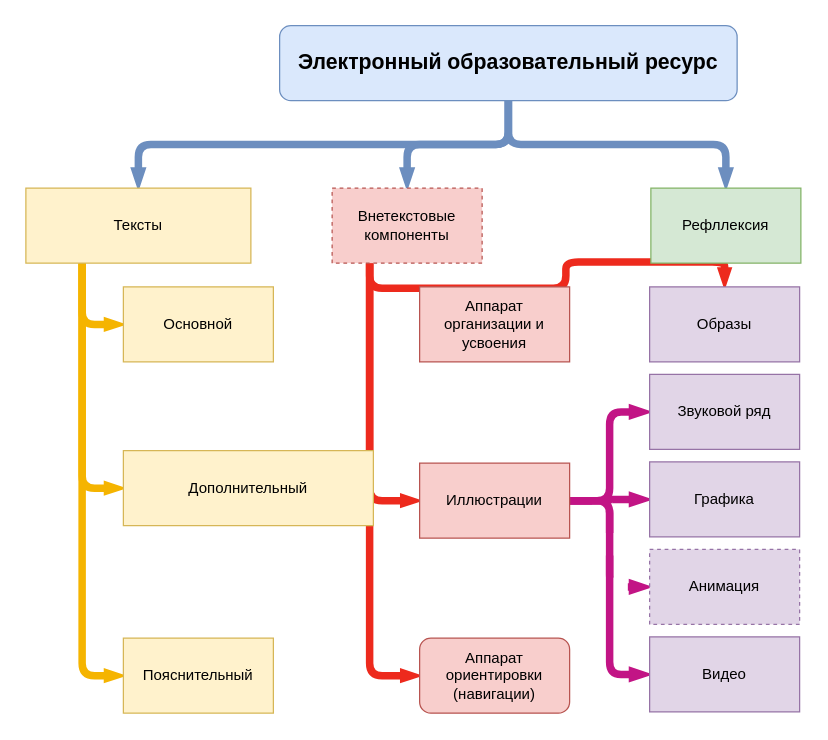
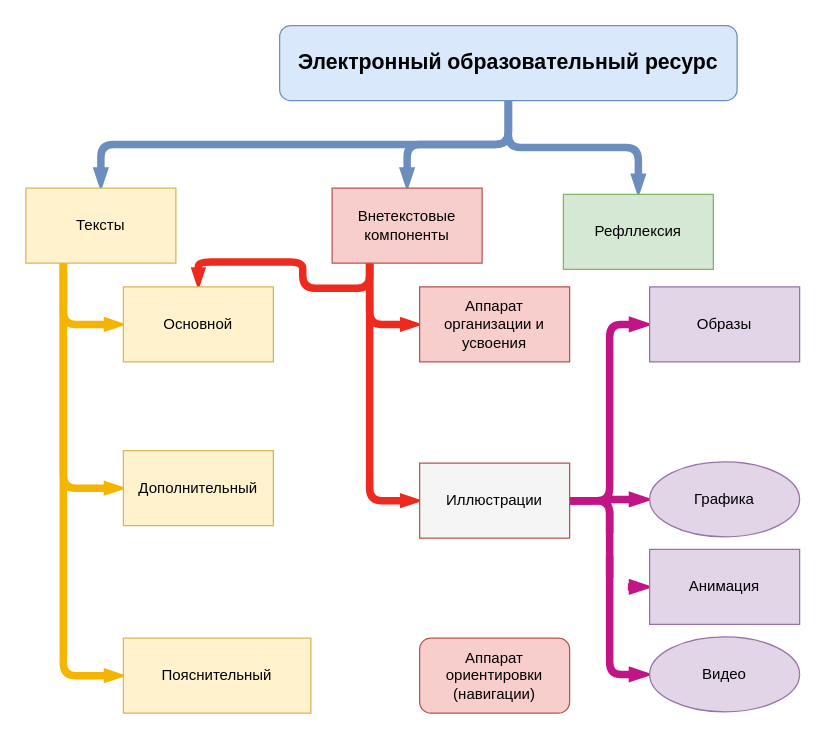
  <mxCell id="0" />
  <mxCell id="1" parent="0" />
  <mxCell id="2" style="edgeStyle=orthogonalEdgeStyle;rounded=1;orthogonalLoop=1;jettySize=auto;html=1;exitX=0.5;exitY=1;exitDx=0;exitDy=0;entryX=0.5;entryY=0;entryDx=0;entryDy=0;endArrow=blockThin;endFill=1;strokeWidth=6;endSize=1;startSize=1;fillColor=#dae8fc;strokeColor=#6c8ebf;" edge="1" parent="1" source="4" target="17"><mxGeometry relative="1" as="geometry" /></mxCell>
  <mxCell id="3" style="edgeStyle=orthogonalEdgeStyle;rounded=1;orthogonalLoop=1;jettySize=auto;html=1;exitX=0.5;exitY=1;exitDx=0;exitDy=0;entryX=0.5;entryY=0;entryDx=0;entryDy=0;endArrow=blockThin;endFill=1;strokeWidth=6;endSize=1;startSize=1;fillColor=#dae8fc;strokeColor=#6c8ebf;" edge="1" parent="1" source="4" target="25"><mxGeometry relative="1" as="geometry" /></mxCell>
  <mxCell id="4" value="Электронный образовательный ресурс" style="rounded=1;whiteSpace=wrap;html=1;fontSize=17;fontStyle=1;fillColor=#dae8fc;strokeColor=#6c8ebf;" vertex="1" parent="1"><mxGeometry x="223" y="20" width="366" height="60" as="geometry" /></mxCell>
  <mxCell id="5" value="&lt;br&gt;" style="edgeStyle=orthogonalEdgeStyle;rounded=1;orthogonalLoop=1;jettySize=auto;html=1;exitX=0.25;exitY=1;exitDx=0;exitDy=0;entryX=0;entryY=0.5;entryDx=0;entryDy=0;strokeWidth=6;endArrow=blockThin;endFill=1;endSize=0;startSize=0;targetPerimeterSpacing=0;fillColor=#f0a30a;strokeColor=#f5b400;" edge="1" parent="1" source="17" target="19"><mxGeometry relative="1" as="geometry" /></mxCell>
  <mxCell id="6" style="edgeStyle=orthogonalEdgeStyle;rounded=1;orthogonalLoop=1;jettySize=auto;html=1;exitX=0.25;exitY=1;exitDx=0;exitDy=0;entryX=0;entryY=0.5;entryDx=0;entryDy=0;strokeWidth=6;endArrow=blockThin;endFill=1;endSize=0;startSize=0;targetPerimeterSpacing=0;fillColor=#f0a30a;strokeColor=#f5b400;" edge="1" parent="1" source="17" target="20"><mxGeometry relative="1" as="geometry" /></mxCell>
  <mxCell id="7" style="edgeStyle=orthogonalEdgeStyle;rounded=1;orthogonalLoop=1;jettySize=auto;html=1;exitX=0.25;exitY=1;exitDx=0;exitDy=0;entryX=0;entryY=0.5;entryDx=0;entryDy=0;strokeWidth=6;endArrow=blockThin;endFill=1;endSize=0;startSize=0;targetPerimeterSpacing=0;fillColor=#f0a30a;strokeColor=#f5b400;" edge="1" parent="1" source="17" target="21"><mxGeometry relative="1" as="geometry" /></mxCell>
  <mxCell id="8" style="edgeStyle=orthogonalEdgeStyle;rounded=1;orthogonalLoop=1;jettySize=auto;html=1;exitX=0.25;exitY=1;exitDx=0;exitDy=0;entryX=0;entryY=0.5;entryDx=0;entryDy=0;endSize=0;strokeWidth=6;startSize=0;endArrow=blockThin;endFill=1;fillColor=#f8cecc;strokeColor=#ed2a1d;gradientColor=#ea6b66;" edge="1" parent="1" source="18" target="22"><mxGeometry relative="1" as="geometry" /></mxCell>
- <mxCell id="9" style="edgeStyle=orthogonalEdgeStyle;rounded=1;orthogonalLoop=1;jettySize=auto;html=1;exitX=0.25;exitY=1;exitDx=0;exitDy=0;endSize=0;strokeWidth=6;startSize=0;endArrow=blockThin;endFill=1;fillColor=#f8cecc;strokeColor=#ed2a1d;gradientColor=#ea6b66;" edge="1" parent="1" source="18" target="26"><mxGeometry relative="1" as="geometry" /></mxCell>
- <mxCell id="10" style="edgeStyle=orthogonalEdgeStyle;rounded=1;orthogonalLoop=1;jettySize=auto;html=1;exitX=0.25;exitY=1;exitDx=0;exitDy=0;entryX=0;entryY=0.5;entryDx=0;entryDy=0;endSize=0;strokeWidth=6;startSize=0;endArrow=blockThin;endFill=1;fillColor=#f8cecc;strokeColor=#ed2a1d;gradientColor=#ea6b66;" edge="1" parent="1" source="18" target="24"><mxGeometry relative="1" as="geometry" /></mxCell>
- <mxCell id="12" style="edgeStyle=orthogonalEdgeStyle;rounded=1;orthogonalLoop=1;jettySize=auto;html=1;exitX=1;exitY=0.5;exitDx=0;exitDy=0;entryX=0;entryY=0.5;entryDx=0;entryDy=0;endArrow=blockThin;endFill=1;strokeWidth=6;endSize=1;startSize=1;fillColor=#e6d0de;gradientColor=#d5739d;strokeColor=#c21485;" edge="1" parent="1" source="22" target="27"><mxGeometry relative="1" as="geometry" /></mxCell>
+ <mxCell id="9" style="edgeStyle=orthogonalEdgeStyle;rounded=1;orthogonalLoop=1;jettySize=auto;html=1;exitX=0.25;exitY=1;exitDx=0;exitDy=0;entryX=0;entryY=0.5;entryDx=0;entryDy=0;endSize=0;strokeWidth=6;startSize=0;endArrow=blockThin;endFill=1;fillColor=#f8cecc;strokeColor=#ed2a1d;gradientColor=#ea6b66;" edge="1" parent="1" source="18" target="23"><mxGeometry relative="1" as="geometry" /></mxCell>
+ <mxCell id="10" style="edgeStyle=orthogonalEdgeStyle;rounded=1;orthogonalLoop=1;jettySize=auto;html=1;exitX=0.25;exitY=1;exitDx=0;exitDy=0;endSize=0;strokeWidth=6;startSize=0;endArrow=blockThin;endFill=1;fillColor=#f8cecc;strokeColor=#ed2a1d;gradientColor=#ea6b66;" edge="1" parent="1" source="18" target="19"><mxGeometry relative="1" as="geometry" /></mxCell>
+ <mxCell id="11" style="edgeStyle=orthogonalEdgeStyle;rounded=1;orthogonalLoop=1;jettySize=auto;html=1;exitX=1;exitY=0.5;exitDx=0;exitDy=0;entryX=0;entryY=0.5;entryDx=0;entryDy=0;endArrow=blockThin;endFill=1;strokeWidth=6;endSize=1;startSize=1;fillColor=#e6d0de;gradientColor=#d5739d;strokeColor=#c21485;" edge="1" parent="1" source="22" target="26"><mxGeometry relative="1" as="geometry" /></mxCell>
  <mxCell id="13" style="edgeStyle=orthogonalEdgeStyle;rounded=1;orthogonalLoop=1;jettySize=auto;html=1;exitX=1;exitY=0.5;exitDx=0;exitDy=0;endArrow=blockThin;endFill=1;strokeWidth=6;endSize=1;startSize=1;fillColor=#e6d0de;gradientColor=#d5739d;strokeColor=#c21485;" edge="1" parent="1" source="22" target="28"><mxGeometry relative="1" as="geometry"><mxPoint x="480" y="410" as="sourcePoint" /><mxPoint x="530" y="380" as="targetPoint" /></mxGeometry></mxCell>
  <mxCell id="14" style="edgeStyle=orthogonalEdgeStyle;rounded=1;orthogonalLoop=1;jettySize=auto;html=1;exitX=1;exitY=0.5;exitDx=0;exitDy=0;entryX=0;entryY=0.5;entryDx=0;entryDy=0;endArrow=blockThin;endFill=1;strokeWidth=6;endSize=1;startSize=1;fillColor=#e6d0de;gradientColor=#d5739d;strokeColor=#c21485;dashed=1;" edge="1" parent="1" source="22" target="29"><mxGeometry relative="1" as="geometry"><mxPoint x="480" y="410" as="sourcePoint" /><mxPoint x="530" y="450" as="targetPoint" /></mxGeometry></mxCell>
  <mxCell id="15" style="edgeStyle=orthogonalEdgeStyle;rounded=1;orthogonalLoop=1;jettySize=auto;html=1;exitX=1;exitY=0.5;exitDx=0;exitDy=0;entryX=0;entryY=0.5;entryDx=0;entryDy=0;endArrow=blockThin;endFill=1;strokeWidth=6;endSize=1;startSize=1;fillColor=#e6d0de;gradientColor=#d5739d;strokeColor=#c21485;" edge="1" parent="1" source="22" target="30"><mxGeometry relative="1" as="geometry"><mxPoint x="480" y="410" as="sourcePoint" /><mxPoint x="530" y="520" as="targetPoint" /></mxGeometry></mxCell>
  <mxCell id="16" style="edgeStyle=orthogonalEdgeStyle;rounded=1;orthogonalLoop=1;jettySize=auto;html=1;exitX=0.5;exitY=1;exitDx=0;exitDy=0;entryX=0.5;entryY=0;entryDx=0;entryDy=0;endArrow=blockThin;endFill=1;strokeWidth=6;endSize=1;startSize=1;fillColor=#dae8fc;strokeColor=#6c8ebf;" edge="1" parent="1" source="4" target="18"><mxGeometry relative="1" as="geometry"><mxPoint x="403" y="90" as="sourcePoint" /><mxPoint x="590" y="160" as="targetPoint" /></mxGeometry></mxCell>
- <mxCell id="17" value="Тексты" style="rounded=0;whiteSpace=wrap;html=1;fillColor=#fff2cc;strokeColor=#d6b656;" vertex="1" parent="1"><mxGeometry x="20" y="150" width="180" height="60" as="geometry" /></mxCell>
- <mxCell id="18" value="Внетекстовые компоненты" style="rounded=0;whiteSpace=wrap;html=1;fillColor=#f8cecc;strokeColor=#b85450;dashed=1;" vertex="1" parent="1"><mxGeometry x="265" y="150" width="120" height="60" as="geometry" /></mxCell>
+ <mxCell id="17" value="Тексты" style="rounded=0;whiteSpace=wrap;html=1;fillColor=#fff2cc;strokeColor=#d6b656;" vertex="1" parent="1"><mxGeometry x="20" y="150" width="120" height="60" as="geometry" /></mxCell>
+ <mxCell id="18" value="Внетекстовые компоненты" style="rounded=0;whiteSpace=wrap;html=1;fillColor=#f8cecc;strokeColor=#b85450;" vertex="1" parent="1"><mxGeometry x="265" y="150" width="120" height="60" as="geometry" /></mxCell>
  <mxCell id="19" value="Основной" style="rounded=0;whiteSpace=wrap;html=1;fillColor=#fff2cc;strokeColor=#d6b656;" vertex="1" parent="1"><mxGeometry x="98" y="229" width="120" height="60" as="geometry" /></mxCell>
- <mxCell id="20" value="Дополнительный" style="rounded=0;whiteSpace=wrap;html=1;fillColor=#fff2cc;strokeColor=#d6b656;" vertex="1" parent="1"><mxGeometry x="98" y="360" width="200" height="60" as="geometry" /></mxCell>
- <mxCell id="21" value="Пояснительный" style="rounded=0;whiteSpace=wrap;html=1;fillColor=#fff2cc;strokeColor=#d6b656;" vertex="1" parent="1"><mxGeometry x="98" y="510" width="120" height="60" as="geometry" /></mxCell>
- <mxCell id="22" value="Иллюстрации" style="rounded=0;whiteSpace=wrap;html=1;fillColor=#f8cecc;strokeColor=#b85450;" vertex="1" parent="1"><mxGeometry x="335" y="370" width="120" height="60" as="geometry" /></mxCell>
+ <mxCell id="20" value="Дополнительный" style="rounded=0;whiteSpace=wrap;html=1;fillColor=#fff2cc;strokeColor=#d6b656;" vertex="1" parent="1"><mxGeometry x="98" y="360" width="120" height="60" as="geometry" /></mxCell>
+ <mxCell id="21" value="Пояснительный" style="rounded=0;whiteSpace=wrap;html=1;fillColor=#fff2cc;strokeColor=#d6b656;" vertex="1" parent="1"><mxGeometry x="98" y="510" width="150" height="60" as="geometry" /></mxCell>
+ <mxCell id="22" value="Иллюстрации" style="rounded=0;whiteSpace=wrap;html=1;fillColor=#f5f5f5;strokeColor=#b85450;" vertex="1" parent="1"><mxGeometry x="335" y="370" width="120" height="60" as="geometry" /></mxCell>
  <mxCell id="23" value="Аппарат организации и усвоения" style="rounded=0;whiteSpace=wrap;html=1;fillColor=#f8cecc;strokeColor=#b85450;" vertex="1" parent="1"><mxGeometry x="335" y="229" width="120" height="60" as="geometry" /></mxCell>
  <mxCell id="24" value="Аппарат ориентировки (навигации)" style="whiteSpace=wrap;html=1;fillColor=#f8cecc;strokeColor=#b85450;rounded=1;" vertex="1" parent="1"><mxGeometry x="335" y="510" width="120" height="60" as="geometry" /></mxCell>
- <mxCell id="25" value="Рефллексия" style="rounded=0;whiteSpace=wrap;html=1;fillColor=#d5e8d4;strokeColor=#82b366;" vertex="1" parent="1"><mxGeometry x="520" y="150" width="120" height="60" as="geometry" /></mxCell>
+ <mxCell id="25" value="Рефллексия" style="rounded=0;whiteSpace=wrap;html=1;fillColor=#d5e8d4;strokeColor=#82b366;" vertex="1" parent="1"><mxGeometry x="450" y="155" width="120" height="60" as="geometry" /></mxCell>
  <mxCell id="26" value="Образы" style="rounded=0;whiteSpace=wrap;html=1;fillColor=#e1d5e7;strokeColor=#9673a6;" vertex="1" parent="1"><mxGeometry x="519" y="229" width="120" height="60" as="geometry" /></mxCell>
- <mxCell id="27" value="Звуковой ряд" style="rounded=0;whiteSpace=wrap;html=1;fillColor=#e1d5e7;strokeColor=#9673a6;" vertex="1" parent="1"><mxGeometry x="519" y="299" width="120" height="60" as="geometry" /></mxCell>
- <mxCell id="28" value="Графика" style="rounded=0;whiteSpace=wrap;html=1;fillColor=#e1d5e7;strokeColor=#9673a6;" vertex="1" parent="1"><mxGeometry x="519" y="369" width="120" height="60" as="geometry" /></mxCell>
- <mxCell id="29" value="Анимация" style="rounded=0;whiteSpace=wrap;html=1;fillColor=#e1d5e7;strokeColor=#9673a6;dashed=1;" vertex="1" parent="1"><mxGeometry x="519" y="439" width="120" height="60" as="geometry" /></mxCell>
- <mxCell id="30" value="Видео" style="rounded=0;whiteSpace=wrap;html=1;fillColor=#e1d5e7;strokeColor=#9673a6;" vertex="1" parent="1"><mxGeometry x="519" y="509" width="120" height="60" as="geometry" /></mxCell>
+ <mxCell id="28" value="Графика" style="ellipse;whiteSpace=wrap;html=1;fillColor=#e1d5e7;strokeColor=#9673a6;" vertex="1" parent="1"><mxGeometry x="519" y="369" width="120" height="60" as="geometry" /></mxCell>
+ <mxCell id="29" value="Анимация" style="rounded=0;whiteSpace=wrap;html=1;fillColor=#e1d5e7;strokeColor=#9673a6;" vertex="1" parent="1"><mxGeometry x="519" y="439" width="120" height="60" as="geometry" /></mxCell>
+ <mxCell id="30" value="Видео" style="ellipse;whiteSpace=wrap;html=1;fillColor=#e1d5e7;strokeColor=#9673a6;" vertex="1" parent="1"><mxGeometry x="519" y="509" width="120" height="60" as="geometry" /></mxCell>
